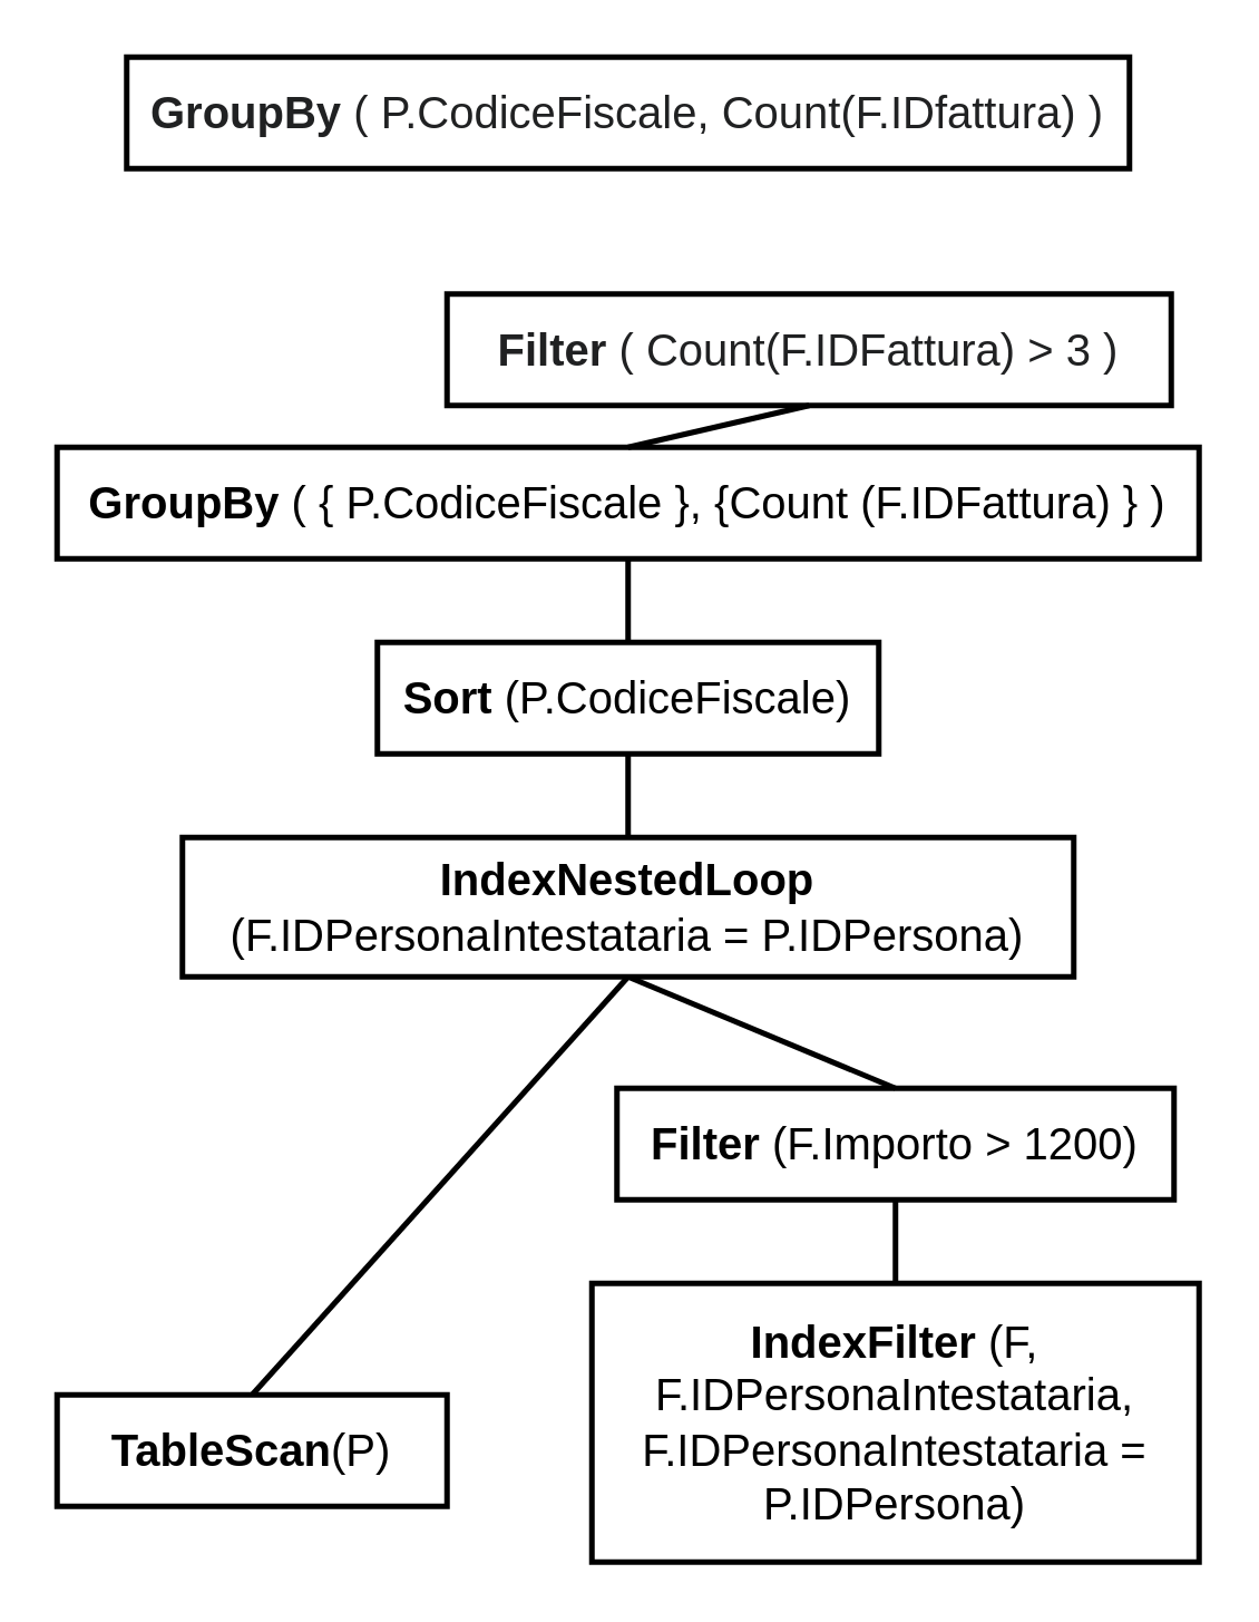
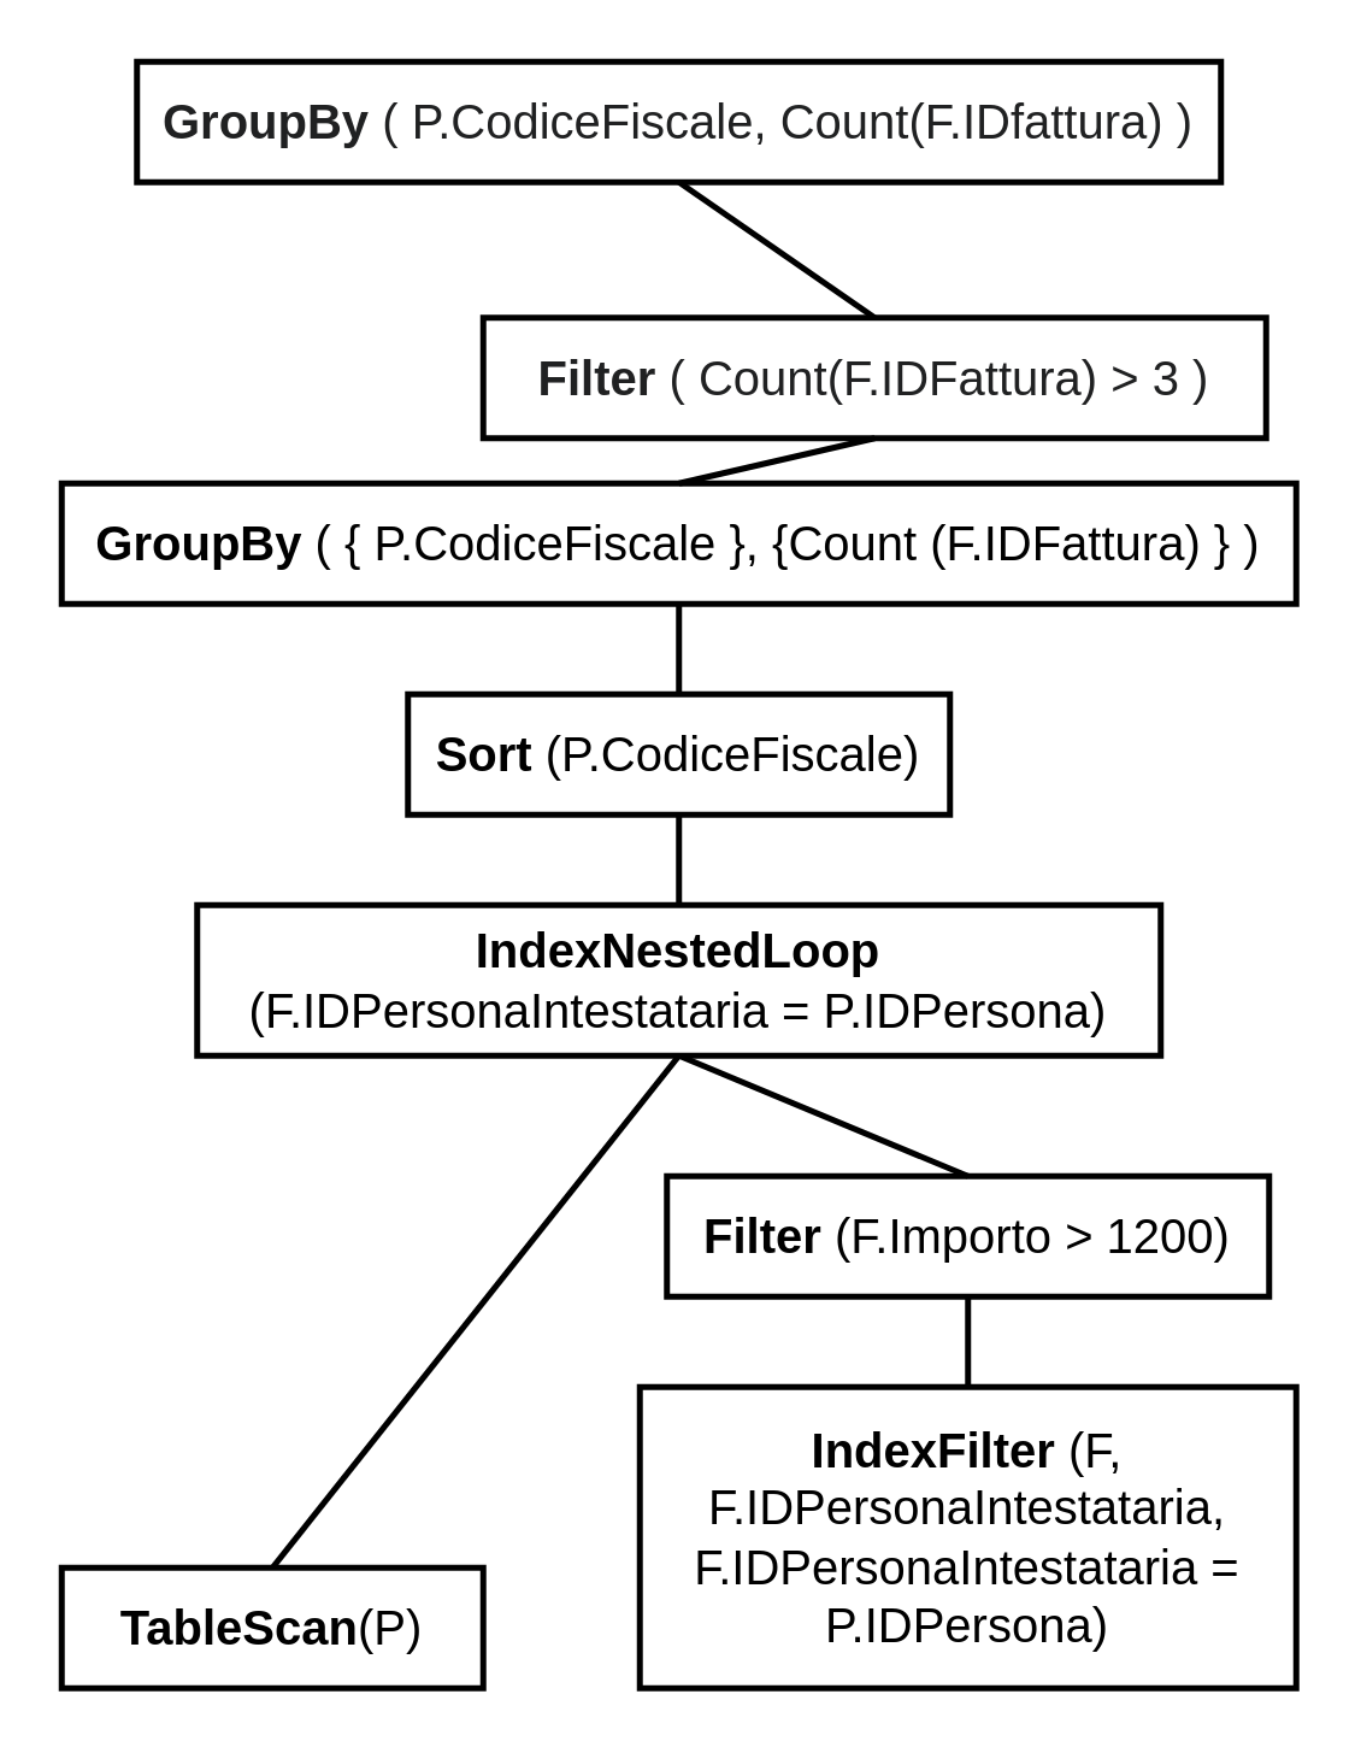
  <mxCell id="0" />
  <mxCell id="1" parent="0" />
- <mxCell id="2" value="&lt;span style=&quot;font-size: 16px&quot;&gt;&lt;b&gt;TableScan&lt;/b&gt;(P)&lt;/span&gt;" style="text;html=1;fillColor=none;align=center;verticalAlign=middle;whiteSpace=wrap;rounded=0;strokeColor=#000000;strokeWidth=2;fontStyle=0;fontSize=16;" vertex="1" parent="1"><mxGeometry x="20" y="500" width="140" height="40" as="geometry" /></mxCell>
+ <mxCell id="2" value="&lt;span style=&quot;font-size: 16px&quot;&gt;&lt;b&gt;TableScan&lt;/b&gt;(P)&lt;/span&gt;" style="text;html=1;fillColor=none;align=center;verticalAlign=middle;whiteSpace=wrap;rounded=0;strokeColor=#000000;strokeWidth=2;fontStyle=0;fontSize=16;" vertex="1" parent="1"><mxGeometry x="20" y="520" width="140" height="40" as="geometry" /></mxCell>
  <mxCell id="3" value="&lt;span style=&quot;font-size: 16px&quot;&gt;&lt;b&gt;IndexFilter&amp;nbsp;&lt;/b&gt;(F, F.IDPersonaIntestataria,&lt;br&gt;&lt;div style=&quot;text-align: center&quot;&gt;&lt;span style=&quot;text-align: left&quot;&gt;F.IDPersonaIntestataria = P.IDPersona&lt;/span&gt;&lt;span&gt;)&lt;/span&gt;&lt;/div&gt;&lt;/span&gt;" style="text;html=1;fillColor=none;align=center;verticalAlign=middle;whiteSpace=wrap;rounded=0;strokeColor=#000000;strokeWidth=2;fontStyle=0;fontSize=16;" vertex="1" parent="1"><mxGeometry x="212" y="460" width="218" height="100" as="geometry" /></mxCell>
  <mxCell id="4" value="" style="endArrow=none;html=1;entryX=0.5;entryY=0;entryDx=0;entryDy=0;exitX=0.5;exitY=1;exitDx=0;exitDy=0;fontStyle=0;fontSize=16;strokeWidth=2;" edge="1" parent="1" source="13" target="3"><mxGeometry width="50" height="50" relative="1" as="geometry"><mxPoint x="356" y="510" as="sourcePoint" /><mxPoint x="335" y="660" as="targetPoint" /></mxGeometry></mxCell>
  <mxCell id="5" value="&lt;span style=&quot;text-align: left&quot;&gt;&lt;b&gt;IndexNestedLoop&lt;/b&gt;&lt;br&gt;(F.IDPersonaIntestataria = P.IDPersona)&lt;br style=&quot;font-size: 16px&quot;&gt;&lt;/span&gt;" style="text;html=1;fillColor=none;align=center;verticalAlign=middle;whiteSpace=wrap;rounded=0;strokeColor=#000000;strokeWidth=2;fontStyle=0;fontSize=16;" vertex="1" parent="1"><mxGeometry x="65" y="300" width="320" height="50" as="geometry" /></mxCell>
  <mxCell id="6" value="&lt;font style=&quot;font-size: 16px&quot;&gt;&lt;b&gt;GroupBy&lt;/b&gt; ( { P.CodiceFiscale }, {Count (F.IDFattura) } )&lt;br style=&quot;font-size: 16px&quot;&gt;&lt;/font&gt;" style="text;html=1;fillColor=none;align=center;verticalAlign=middle;whiteSpace=wrap;rounded=0;strokeColor=#000000;strokeWidth=2;fontStyle=0;fontSize=16;" vertex="1" parent="1"><mxGeometry x="20" y="160" width="410" height="40" as="geometry" /></mxCell>
  <mxCell id="7" value="&lt;font color=&quot;#202122&quot; face=&quot;sans-serif&quot; style=&quot;font-size: 16px&quot;&gt;&lt;span style=&quot;font-size: 16px ; background-color: rgb(255 , 255 , 255)&quot;&gt;&lt;b&gt;GroupBy&lt;/b&gt; ( P.CodiceFiscale, Count(F.IDfattura) )&lt;/span&gt;&lt;/font&gt;" style="text;html=1;fillColor=none;align=center;verticalAlign=middle;whiteSpace=wrap;rounded=0;strokeColor=#000000;strokeWidth=2;fontStyle=0;fontSize=16;" vertex="1" parent="1"><mxGeometry x="45" y="20" width="360" height="40" as="geometry" /></mxCell>
  <mxCell id="8" value="" style="endArrow=none;html=1;entryX=0.5;entryY=1;entryDx=0;entryDy=0;exitX=0.5;exitY=0;exitDx=0;exitDy=0;fontStyle=0;fontSize=16;strokeWidth=2;" edge="1" parent="1" source="2" target="5"><mxGeometry width="50" height="50" relative="1" as="geometry"><mxPoint x="100" y="400" as="sourcePoint" /><mxPoint x="285" y="450" as="targetPoint" /></mxGeometry></mxCell>
  <mxCell id="9" value="" style="endArrow=none;html=1;entryX=0.5;entryY=1;entryDx=0;entryDy=0;exitX=0.5;exitY=0;exitDx=0;exitDy=0;fontStyle=0;fontSize=16;strokeWidth=2;" edge="1" parent="1" source="13" target="5"><mxGeometry width="50" height="50" relative="1" as="geometry"><mxPoint x="235" y="500" as="sourcePoint" /><mxPoint x="285" y="450" as="targetPoint" /></mxGeometry></mxCell>
  <mxCell id="10" value="&lt;div style=&quot;text-align: left ; font-size: 16px&quot;&gt;&lt;font color=&quot;#202122&quot; face=&quot;sans-serif&quot; style=&quot;font-size: 16px&quot;&gt;&lt;span style=&quot;font-size: 16px ; background-color: rgb(255 , 255 , 255)&quot;&gt;&lt;b&gt;Filter&lt;/b&gt; ( Count(F.IDFattura) &amp;gt; 3 )&lt;/span&gt;&lt;/font&gt;&lt;/div&gt;" style="text;html=1;fillColor=none;align=center;verticalAlign=middle;whiteSpace=wrap;rounded=0;strokeColor=#000000;strokeWidth=2;fontStyle=0;fontSize=16;" vertex="1" parent="1"><mxGeometry x="160" y="105" width="260" height="40" as="geometry" /></mxCell>
  <mxCell id="11" value="" style="endArrow=none;html=1;exitX=0.5;exitY=1;exitDx=0;exitDy=0;entryX=0.5;entryY=0;entryDx=0;entryDy=0;fontStyle=0;fontSize=16;strokeWidth=2;" edge="1" parent="1" source="10" target="6"><mxGeometry width="50" height="50" relative="1" as="geometry"><mxPoint x="230" y="140" as="sourcePoint" /><mxPoint x="223.625" y="219.82" as="targetPoint" /></mxGeometry></mxCell>
+ <mxCell id="12" value="" style="endArrow=none;html=1;entryX=0.5;entryY=0;entryDx=0;entryDy=0;exitX=0.5;exitY=1;exitDx=0;exitDy=0;fontStyle=0;fontSize=16;strokeWidth=2;" edge="1" parent="1" source="7" target="10"><mxGeometry width="50" height="50" relative="1" as="geometry"><mxPoint x="245" y="340" as="sourcePoint" /><mxPoint x="295" y="290" as="targetPoint" /></mxGeometry></mxCell>
  <mxCell id="13" value="&lt;span style=&quot;font-size: 16px&quot;&gt;&lt;b&gt;Filter&lt;/b&gt; (F.Importo &amp;gt; 1200)&lt;/span&gt;" style="text;html=1;fillColor=none;align=center;verticalAlign=middle;whiteSpace=wrap;rounded=0;strokeColor=#000000;strokeWidth=2;fontStyle=0;fontSize=16;" vertex="1" parent="1"><mxGeometry x="221" y="390" width="200" height="40" as="geometry" /></mxCell>
  <mxCell id="14" value="" style="endArrow=none;html=1;entryX=0.5;entryY=1;entryDx=0;entryDy=0;exitX=0.5;exitY=0;exitDx=0;exitDy=0;fontStyle=0;fontSize=16;strokeWidth=2;" edge="1" parent="1" source="5" target="15"><mxGeometry width="50" height="50" relative="1" as="geometry"><mxPoint x="125" y="280" as="sourcePoint" /><mxPoint x="175" y="230" as="targetPoint" /></mxGeometry></mxCell>
  <mxCell id="15" value="&lt;font style=&quot;font-size: 16px&quot;&gt;&lt;span style=&quot;font-size: 16px&quot;&gt;&lt;b&gt;Sort&lt;/b&gt; (P.CodiceFiscale)&lt;/span&gt;&lt;/font&gt;" style="text;html=1;fillColor=none;align=center;verticalAlign=middle;whiteSpace=wrap;rounded=0;strokeColor=#000000;strokeWidth=2;fontStyle=0;fontSize=16;" vertex="1" parent="1"><mxGeometry x="135" y="230" width="180" height="40" as="geometry" /></mxCell>
  <mxCell id="16" value="" style="endArrow=none;html=1;entryX=0.5;entryY=0;entryDx=0;entryDy=0;fontStyle=0;fontSize=16;exitX=0.5;exitY=1;exitDx=0;exitDy=0;strokeWidth=2;" edge="1" parent="1" source="6" target="15"><mxGeometry width="50" height="50" relative="1" as="geometry"><mxPoint x="215" y="250" as="sourcePoint" /><mxPoint x="175" y="310" as="targetPoint" /></mxGeometry></mxCell>
